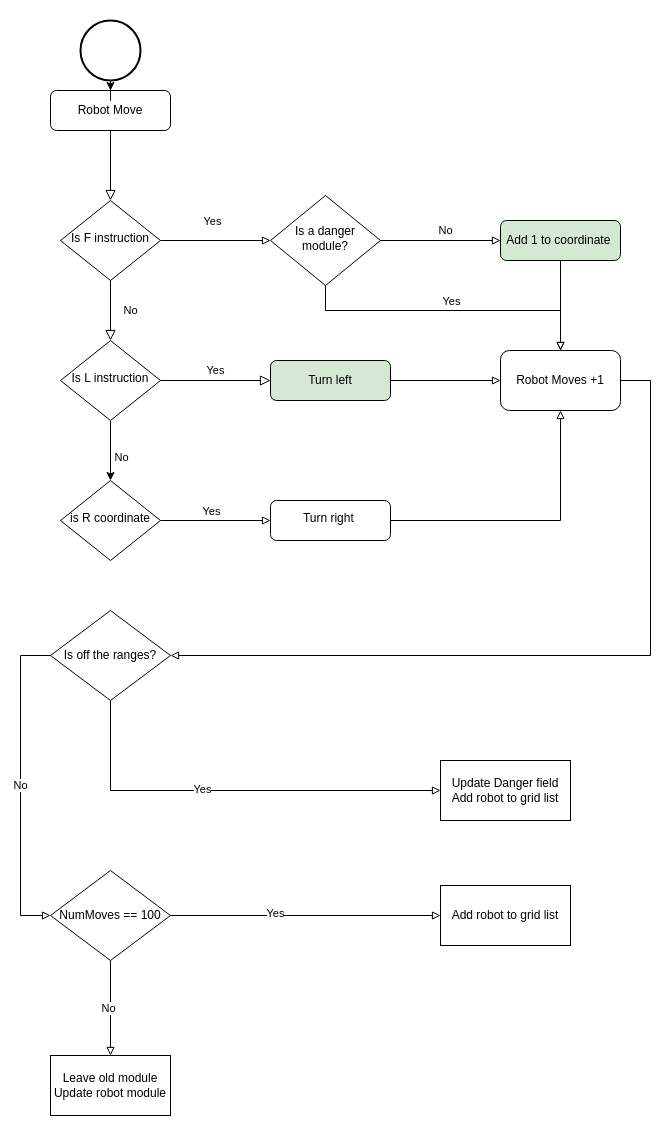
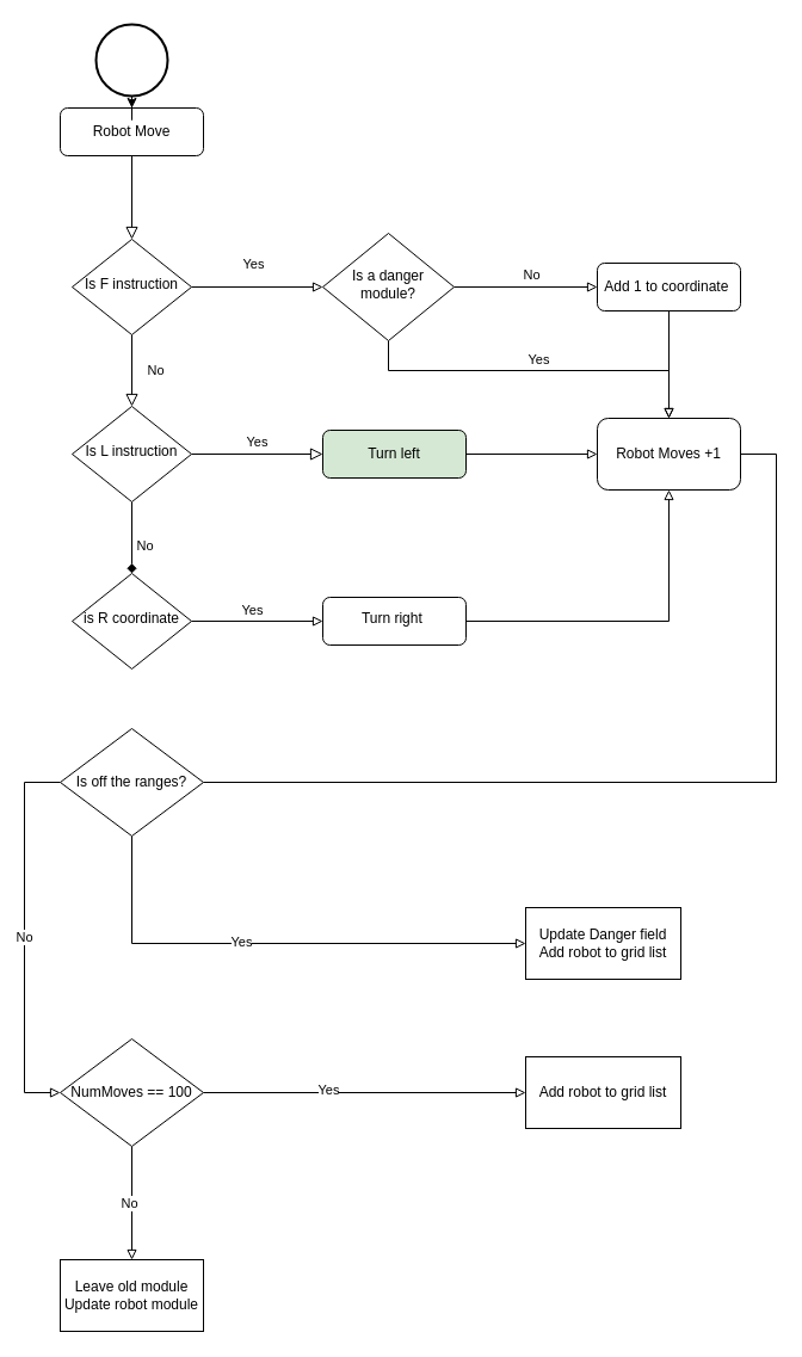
  <mxCell id="0" />
  <mxCell id="1" parent="0" />
  <mxCell id="2" value="" style="rounded=0;html=1;jettySize=auto;orthogonalLoop=1;fontSize=11;endArrow=block;endFill=0;endSize=8;strokeWidth=1;shadow=0;labelBackgroundColor=none;edgeStyle=orthogonalEdgeStyle;" parent="1" source="3" target="7" edge="1"><mxGeometry relative="1" as="geometry" /></mxCell>
  <mxCell id="3" value="Robot Move" style="rounded=1;whiteSpace=wrap;html=1;fontSize=12;glass=0;strokeWidth=1;shadow=0;" parent="1" vertex="1"><mxGeometry x="50" y="90" width="120" height="40" as="geometry" /></mxCell>
  <mxCell id="4" value="No" style="rounded=0;html=1;jettySize=auto;orthogonalLoop=1;fontSize=11;endArrow=block;endFill=0;endSize=8;strokeWidth=1;shadow=0;labelBackgroundColor=none;edgeStyle=orthogonalEdgeStyle;" parent="1" source="7" target="13" edge="1"><mxGeometry y="20" relative="1" as="geometry"><mxPoint as="offset" /></mxGeometry></mxCell>
  <mxCell id="5" value="" style="edgeStyle=orthogonalEdgeStyle;rounded=0;orthogonalLoop=1;jettySize=auto;html=1;endArrow=block;endFill=0;" edge="1" parent="1" source="7" target="39"><mxGeometry relative="1" as="geometry" /></mxCell>
  <mxCell id="6" value="Yes" style="edgeLabel;html=1;align=center;verticalAlign=middle;resizable=0;points=[];" vertex="1" connectable="0" parent="5"><mxGeometry x="-0.069" y="-3" relative="1" as="geometry"><mxPoint y="-23" as="offset" /></mxGeometry></mxCell>
  <mxCell id="7" value="Is F instruction" style="rhombus;whiteSpace=wrap;html=1;shadow=0;fontFamily=Helvetica;fontSize=12;align=center;strokeWidth=1;spacing=6;spacingTop=-4;" parent="1" vertex="1"><mxGeometry x="60" y="200" width="100" height="80" as="geometry" /></mxCell>
  <mxCell id="8" value="" style="edgeStyle=orthogonalEdgeStyle;rounded=0;orthogonalLoop=1;jettySize=auto;html=1;endArrow=block;endFill=0;" edge="1" parent="1" source="9" target="24"><mxGeometry relative="1" as="geometry" /></mxCell>
- <mxCell id="9" value="Add 1 to coordinate&amp;nbsp;" style="rounded=1;whiteSpace=wrap;html=1;fontSize=12;glass=0;strokeWidth=1;shadow=0;fillColor=#d5e8d4;" parent="1" vertex="1"><mxGeometry x="500" y="220" width="120" height="40" as="geometry" /></mxCell>
+ <mxCell id="9" value="Add 1 to coordinate&amp;nbsp;" style="rounded=1;whiteSpace=wrap;html=1;fontSize=12;glass=0;strokeWidth=1;shadow=0;" parent="1" vertex="1"><mxGeometry x="500" y="220" width="120" height="40" as="geometry" /></mxCell>
  <mxCell id="10" value="Yes" style="edgeStyle=orthogonalEdgeStyle;rounded=0;html=1;jettySize=auto;orthogonalLoop=1;fontSize=11;endArrow=block;endFill=0;endSize=8;strokeWidth=1;shadow=0;labelBackgroundColor=none;" parent="1" source="13" target="15" edge="1"><mxGeometry y="10" relative="1" as="geometry"><mxPoint as="offset" /></mxGeometry></mxCell>
- <mxCell id="11" value="" style="edgeStyle=orthogonalEdgeStyle;rounded=0;orthogonalLoop=1;jettySize=auto;html=1;" edge="1" parent="1" source="13" target="18"><mxGeometry relative="1" as="geometry" /></mxCell>
+ <mxCell id="11" value="" style="edgeStyle=orthogonalEdgeStyle;rounded=0;orthogonalLoop=1;jettySize=auto;html=1;endArrow=diamond;" edge="1" parent="1" source="13" target="18"><mxGeometry relative="1" as="geometry" /></mxCell>
  <mxCell id="12" value="No" style="edgeLabel;html=1;align=center;verticalAlign=middle;resizable=0;points=[];" vertex="1" connectable="0" parent="11"><mxGeometry x="0.189" relative="1" as="geometry"><mxPoint x="10" as="offset" /></mxGeometry></mxCell>
  <mxCell id="13" value="Is L instruction" style="rhombus;whiteSpace=wrap;html=1;shadow=0;fontFamily=Helvetica;fontSize=12;align=center;strokeWidth=1;spacing=6;spacingTop=-4;" parent="1" vertex="1"><mxGeometry x="60" y="340" width="100" height="80" as="geometry" /></mxCell>
  <mxCell id="14" style="edgeStyle=orthogonalEdgeStyle;rounded=0;orthogonalLoop=1;jettySize=auto;html=1;endArrow=block;endFill=0;" edge="1" parent="1" source="15" target="24"><mxGeometry relative="1" as="geometry" /></mxCell>
  <mxCell id="15" value="Turn left" style="rounded=1;whiteSpace=wrap;html=1;fontSize=12;glass=0;strokeWidth=1;shadow=0;fillColor=#d5e8d4;" parent="1" vertex="1"><mxGeometry x="270" y="360" width="120" height="40" as="geometry" /></mxCell>
  <mxCell id="16" value="" style="edgeStyle=orthogonalEdgeStyle;rounded=0;orthogonalLoop=1;jettySize=auto;html=1;endArrow=block;endFill=0;" edge="1" parent="1" source="18" target="20"><mxGeometry relative="1" as="geometry" /></mxCell>
  <mxCell id="17" value="Yes" style="edgeLabel;html=1;align=center;verticalAlign=middle;resizable=0;points=[];" vertex="1" connectable="0" parent="16"><mxGeometry x="-0.085" y="2" relative="1" as="geometry"><mxPoint y="-8" as="offset" /></mxGeometry></mxCell>
  <mxCell id="18" value="is R coordinate&lt;br&gt;" style="rhombus;whiteSpace=wrap;html=1;shadow=0;fontFamily=Helvetica;fontSize=12;align=center;strokeWidth=1;spacing=6;spacingTop=-4;" vertex="1" parent="1"><mxGeometry x="60" y="480" width="100" height="80" as="geometry" /></mxCell>
  <mxCell id="19" style="edgeStyle=orthogonalEdgeStyle;rounded=0;orthogonalLoop=1;jettySize=auto;html=1;entryX=0.5;entryY=1;entryDx=0;entryDy=0;endArrow=block;endFill=0;" edge="1" parent="1" source="20" target="24"><mxGeometry relative="1" as="geometry"><Array as="points"><mxPoint x="560" y="520" /></Array></mxGeometry></mxCell>
  <mxCell id="20" value="Turn right&amp;nbsp;" style="whiteSpace=wrap;html=1;shadow=0;strokeWidth=1;spacing=6;spacingTop=-4;rounded=1;" vertex="1" parent="1"><mxGeometry x="270" y="500" width="120" height="40" as="geometry" /></mxCell>
  <mxCell id="21" value="" style="edgeStyle=orthogonalEdgeStyle;rounded=0;orthogonalLoop=1;jettySize=auto;html=1;" edge="1" parent="1" source="22" target="3"><mxGeometry relative="1" as="geometry" /></mxCell>
  <mxCell id="22" value="" style="strokeWidth=2;html=1;shape=mxgraph.flowchart.start_2;whiteSpace=wrap;rounded=1;" vertex="1" parent="1"><mxGeometry x="80" y="20" width="60" height="60" as="geometry" /></mxCell>
- <mxCell id="23" style="edgeStyle=orthogonalEdgeStyle;rounded=0;orthogonalLoop=1;jettySize=auto;html=1;endArrow=block;endFill=0;entryX=1;entryY=0.5;entryDx=0;entryDy=0;" edge="1" parent="1" source="24" target="28"><mxGeometry relative="1" as="geometry"><mxPoint x="290" y="650" as="targetPoint" /><Array as="points"><mxPoint x="650" y="380" /><mxPoint x="650" y="655" /></Array></mxGeometry></mxCell>
+ <mxCell id="23" style="edgeStyle=orthogonalEdgeStyle;rounded=0;orthogonalLoop=1;jettySize=auto;html=1;endArrow=none;endFill=0;entryX=1;entryY=0.5;entryDx=0;entryDy=0;" edge="1" parent="1" source="24" target="28"><mxGeometry relative="1" as="geometry"><mxPoint x="290" y="650" as="targetPoint" /><Array as="points"><mxPoint x="650" y="380" /><mxPoint x="650" y="655" /></Array></mxGeometry></mxCell>
  <mxCell id="24" value="Robot Moves +1" style="whiteSpace=wrap;html=1;rounded=1;shadow=0;strokeWidth=1;glass=0;" vertex="1" parent="1"><mxGeometry x="500" y="350" width="120" height="60" as="geometry" /></mxCell>
  <mxCell id="25" value="" style="edgeStyle=orthogonalEdgeStyle;rounded=0;orthogonalLoop=1;jettySize=auto;html=1;endArrow=block;endFill=0;entryX=0;entryY=0.5;entryDx=0;entryDy=0;" edge="1" parent="1" source="28" target="29"><mxGeometry relative="1" as="geometry"><Array as="points"><mxPoint x="110" y="790" /></Array></mxGeometry></mxCell>
  <mxCell id="26" value="Yes" style="edgeLabel;html=1;align=center;verticalAlign=middle;resizable=0;points=[];" vertex="1" connectable="0" parent="25"><mxGeometry x="-0.139" y="2" relative="1" as="geometry"><mxPoint as="offset" /></mxGeometry></mxCell>
  <mxCell id="27" value="No" style="edgeStyle=orthogonalEdgeStyle;rounded=0;orthogonalLoop=1;jettySize=auto;html=1;endArrow=block;endFill=0;" edge="1" parent="1" source="28" target="34"><mxGeometry relative="1" as="geometry"><Array as="points"><mxPoint x="20" y="655" /><mxPoint x="20" y="915" /></Array></mxGeometry></mxCell>
  <mxCell id="28" value="Is off the ranges?" style="rhombus;whiteSpace=wrap;html=1;rounded=0;" vertex="1" parent="1"><mxGeometry x="50" y="610" width="120" height="90" as="geometry" /></mxCell>
  <mxCell id="29" value="Update Danger field&lt;br&gt;Add robot to grid list" style="whiteSpace=wrap;html=1;rounded=0;" vertex="1" parent="1"><mxGeometry x="440" y="760" width="130" height="60" as="geometry" /></mxCell>
  <mxCell id="30" value="" style="edgeStyle=orthogonalEdgeStyle;rounded=0;orthogonalLoop=1;jettySize=auto;html=1;endArrow=block;endFill=0;" edge="1" parent="1" source="34" target="35"><mxGeometry relative="1" as="geometry" /></mxCell>
  <mxCell id="31" value="Yes" style="edgeLabel;html=1;align=center;verticalAlign=middle;resizable=0;points=[];" vertex="1" connectable="0" parent="30"><mxGeometry x="-0.228" y="3" relative="1" as="geometry"><mxPoint as="offset" /></mxGeometry></mxCell>
  <mxCell id="32" value="" style="edgeStyle=orthogonalEdgeStyle;rounded=0;orthogonalLoop=1;jettySize=auto;html=1;endArrow=block;endFill=0;" edge="1" parent="1" source="34" target="40"><mxGeometry relative="1" as="geometry" /></mxCell>
  <mxCell id="33" value="No" style="edgeLabel;html=1;align=center;verticalAlign=middle;resizable=0;points=[];" vertex="1" connectable="0" parent="32"><mxGeometry x="-0.02" y="-3" relative="1" as="geometry"><mxPoint as="offset" /></mxGeometry></mxCell>
  <mxCell id="34" value="NumMoves == 100" style="rhombus;whiteSpace=wrap;html=1;rounded=0;" vertex="1" parent="1"><mxGeometry x="50" y="870" width="120" height="90" as="geometry" /></mxCell>
  <mxCell id="35" value="Add robot to grid list" style="whiteSpace=wrap;html=1;rounded=0;" vertex="1" parent="1"><mxGeometry x="440" y="885" width="130" height="60" as="geometry" /></mxCell>
  <mxCell id="36" value="No" style="edgeStyle=orthogonalEdgeStyle;rounded=0;orthogonalLoop=1;jettySize=auto;html=1;endArrow=block;endFill=0;" edge="1" parent="1" source="39" target="9"><mxGeometry x="0.077" y="10" relative="1" as="geometry"><mxPoint as="offset" /></mxGeometry></mxCell>
  <mxCell id="37" style="edgeStyle=orthogonalEdgeStyle;rounded=0;orthogonalLoop=1;jettySize=auto;html=1;endArrow=block;endFill=0;" edge="1" parent="1" source="39" target="24"><mxGeometry relative="1" as="geometry"><Array as="points"><mxPoint x="325" y="310" /><mxPoint x="560" y="310" /></Array></mxGeometry></mxCell>
  <mxCell id="38" value="Yes" style="edgeLabel;html=1;align=center;verticalAlign=middle;resizable=0;points=[];" vertex="1" connectable="0" parent="37"><mxGeometry x="0.121" y="1" relative="1" as="geometry"><mxPoint x="-18" y="-9" as="offset" /></mxGeometry></mxCell>
  <mxCell id="39" value="Is a danger module?" style="rhombus;whiteSpace=wrap;html=1;shadow=0;fontFamily=Helvetica;fontSize=12;align=center;strokeWidth=1;spacing=6;spacingTop=-4;" vertex="1" parent="1"><mxGeometry x="270" y="195" width="110" height="90" as="geometry" /></mxCell>
  <mxCell id="40" value="Leave old module&lt;br&gt;Update robot module" style="whiteSpace=wrap;html=1;rounded=0;" vertex="1" parent="1"><mxGeometry x="50" y="1055" width="120" height="60" as="geometry" /></mxCell>
